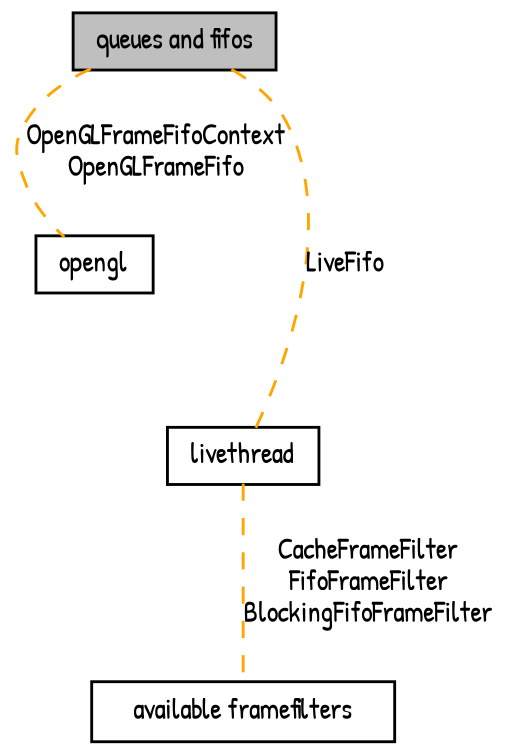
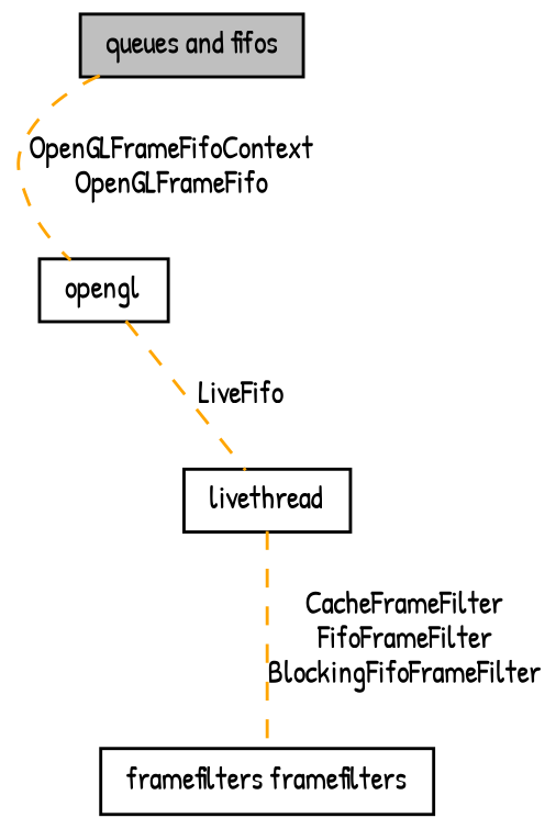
  digraph {
    fontname="Patrick Hand"
    rankdir=TB
    node [color=black fillcolor=white fontname="Patrick Hand" fontsize=10 shape=record style=filled]
    edge [color=orange dir=none fontname="Patrick Hand" fontsize=10 labelfontname=Helvetica labelfontsize=10 shape=plaintext style=dashed]
    n1 [height=0.2 label=opengl width=0.4]
    n2 [fillcolor=grey75 fontcolor=black height=0.2 label="queues and fifos" width=0.4]
    n3 [height=0.2 label=livethread width=0.4]
-   n4 [height=0.2 label="available framefilters" width=0.4]
+   n4 [height=0.2 label="framefilters framefilters" width=0.4]
    n2 -> n1 [label="OpenGLFrameFifoContext\nOpenGLFrameFifo"]
-   n2 -> n3 [label=LiveFifo]
+   n1 -> n3 [label=LiveFifo]
    n3 -> n4 [label="CacheFrameFilter\nFifoFrameFilter\nBlockingFifoFrameFilter"]
  }
